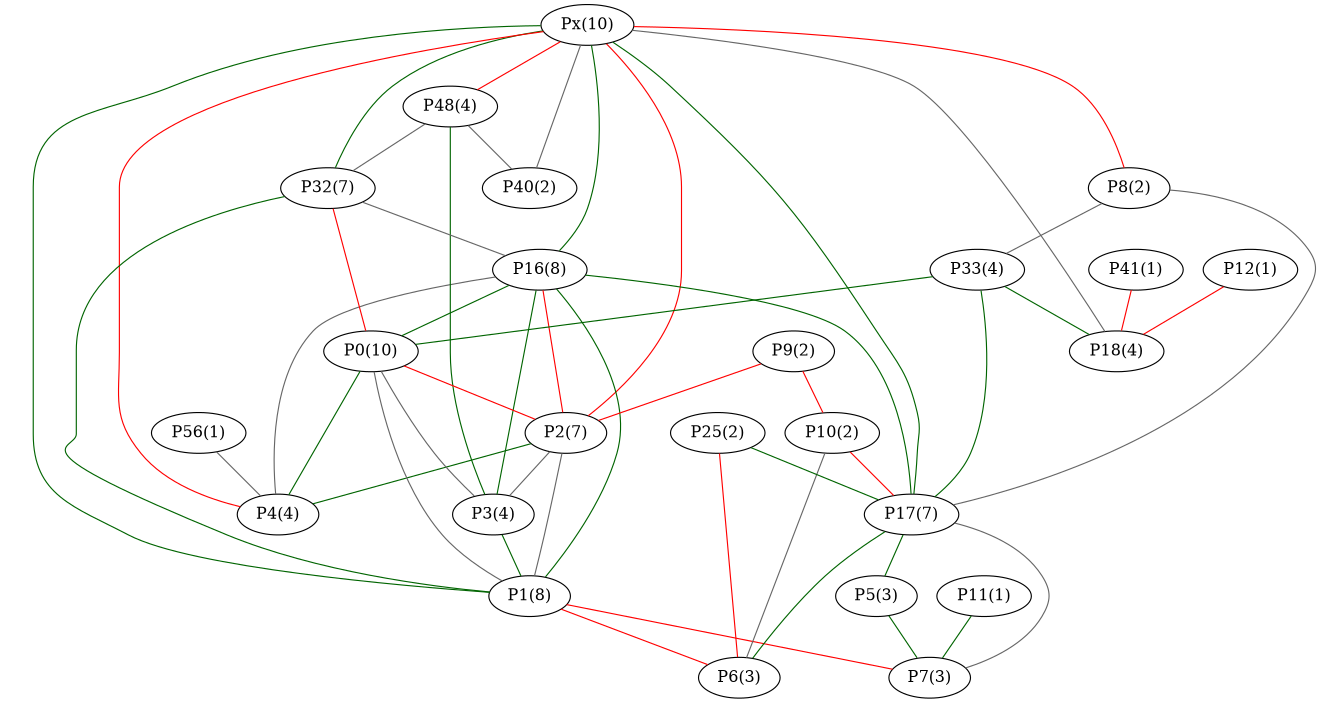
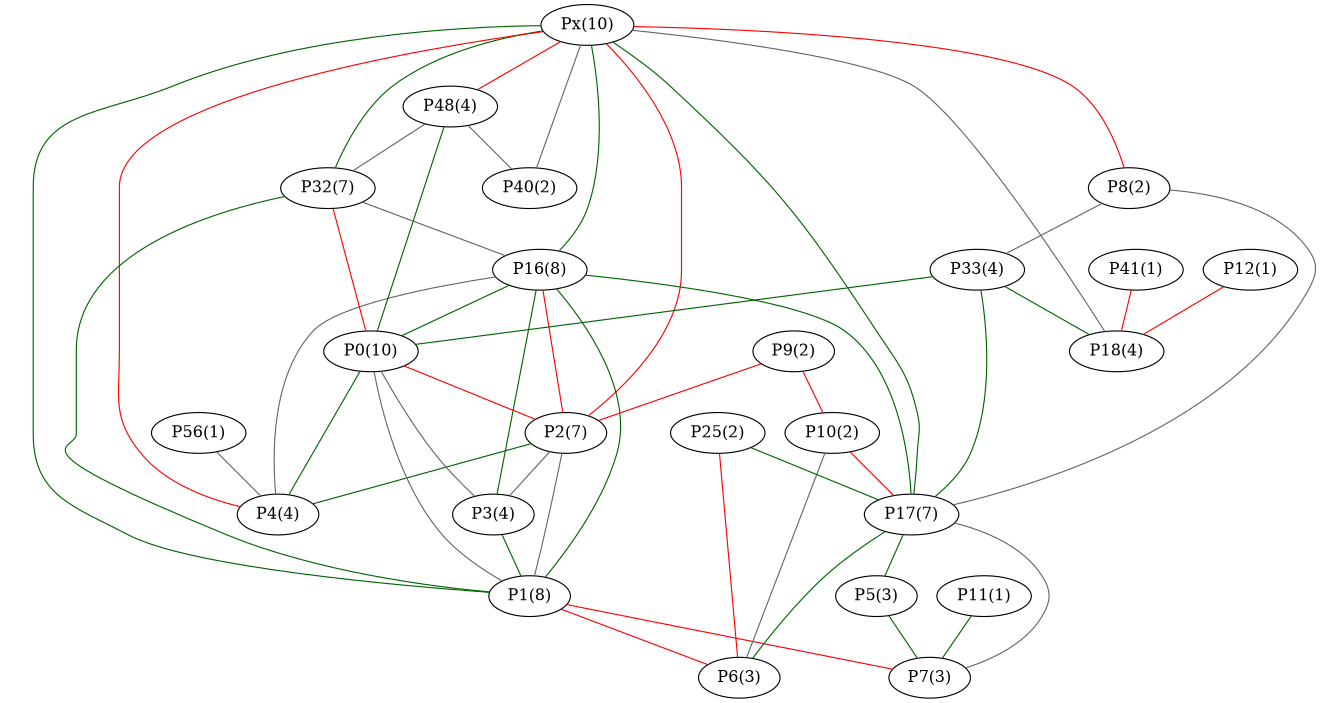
  graph {
    edge [color=darkgreen]
    "Px(10)"
    "P16(8)"
    "P48(4)"
    "P32(7)"
    "P40(2)"
    "P1(8)"
    "P2(7)"
    "P4(4)"
    "P17(7)"
    "P18(4)"
    "P8(2)"
    "P0(10)"
    "P3(4)"
    "P6(3)"
    "P7(3)"
    "P5(3)"
    "P33(4)"
    "P56(1)"
    "P9(2)"
    "P10(2)"
    "P41(1)"
    "P25(2)"
    "P12(1)"
    "P11(1)"
    "Px(10)" -- "P16(8)"
    "Px(10)" -- "P48(4)" [color=red]
    "Px(10)" -- "P32(7)"
    "Px(10)" -- "P40(2)" [color=gray40]
    "Px(10)" -- "P1(8)"
    "Px(10)" -- "P2(7)" [color=red]
    "Px(10)" -- "P4(4)" [color=red]
    "Px(10)" -- "P17(7)"
    "Px(10)" -- "P18(4)" [color=gray40]
    "Px(10)" -- "P8(2)" [color=red]
    "P16(8)" -- "P1(8)"
    "P16(8)" -- "P2(7)" [color=red]
    "P16(8)" -- "P4(4)" [color=gray40]
    "P16(8)" -- "P17(7)"
    "P16(8)" -- "P0(10)"
    "P16(8)" -- "P3(4)"
    "P48(4)" -- "P32(7)" [color=gray40]
    "P48(4)" -- "P40(2)" [color=gray40]
-   "P48(4)" -- "P3(4)"
+   "P48(4)" -- "P0(10)"
    "P32(7)" -- "P16(8)" [color=gray40]
    "P32(7)" -- "P1(8)"
    "P32(7)" -- "P0(10)" [color=red]
    "P1(8)" -- "P6(3)" [color=red]
    "P1(8)" -- "P7(3)" [color=red]
    "P2(7)" -- "P1(8)" [color=gray40]
    "P2(7)" -- "P4(4)"
    "P2(7)" -- "P3(4)" [color=gray40]
    "P17(7)" -- "P6(3)"
    "P17(7)" -- "P7(3)" [color=gray40]
    "P17(7)" -- "P5(3)"
    "P8(2)" -- "P17(7)" [color=gray40]
    "P8(2)" -- "P33(4)" [color=gray40]
    "P0(10)" -- "P1(8)" [color=gray40]
    "P0(10)" -- "P2(7)" [color=red]
    "P0(10)" -- "P4(4)"
    "P0(10)" -- "P3(4)" [color=gray40]
    "P3(4)" -- "P1(8)"
    "P5(3)" -- "P7(3)"
    "P33(4)" -- "P17(7)"
    "P33(4)" -- "P18(4)"
    "P33(4)" -- "P0(10)"
    "P56(1)" -- "P4(4)" [color=gray40]
    "P9(2)" -- "P2(7)" [color=red]
    "P9(2)" -- "P10(2)" [color=red]
    "P10(2)" -- "P17(7)" [color=red]
    "P10(2)" -- "P6(3)" [color=gray40]
    "P41(1)" -- "P18(4)" [color=red]
    "P25(2)" -- "P17(7)"
    "P25(2)" -- "P6(3)" [color=red]
    "P12(1)" -- "P18(4)" [color=red]
    "P11(1)" -- "P7(3)"
  }
